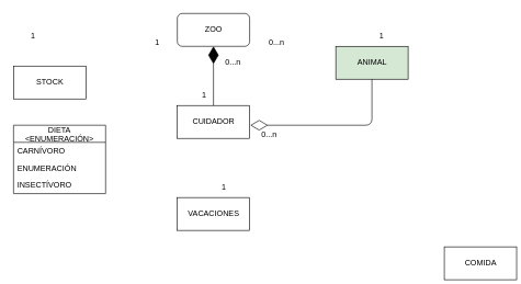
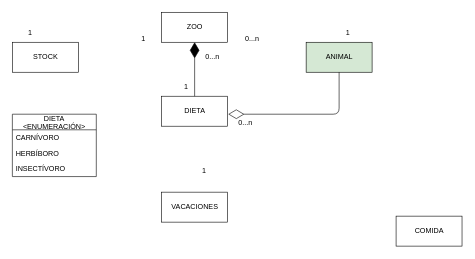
  <mxCell id="0" />
  <mxCell id="1" parent="0" />
- <mxCell id="2" value="ZOO" style="html=1;rounded=1;" vertex="1" parent="1"><mxGeometry x="269" y="20" width="110" height="50" as="geometry" /></mxCell>
- <mxCell id="3" value="CUIDADOR" style="html=1;" vertex="1" parent="1"><mxGeometry x="269" y="160" width="110" height="50" as="geometry" /></mxCell>
+ <mxCell id="2" value="ZOO" style="html=1;" vertex="1" parent="1"><mxGeometry x="269" y="20" width="110" height="50" as="geometry" /></mxCell>
+ <mxCell id="3" value="DIETA" style="html=1;" vertex="1" parent="1"><mxGeometry x="269" y="160" width="110" height="50" as="geometry" /></mxCell>
  <mxCell id="4" value="ANIMAL" style="html=1;fillColor=#d5e8d4;" vertex="1" parent="1"><mxGeometry x="510" y="70" width="110" height="50" as="geometry" /></mxCell>
- <mxCell id="5" value="COMIDA" style="html=1;" vertex="1" parent="1"><mxGeometry x="675" y="375" width="110" height="50" as="geometry" /></mxCell>
- <mxCell id="6" value="VACACIONES" style="html=1;" vertex="1" parent="1"><mxGeometry x="269" y="300" width="110" height="50" as="geometry" /></mxCell>
- <mxCell id="7" value="STOCK" style="html=1;" vertex="1" parent="1"><mxGeometry x="20" y="100" width="110" height="50" as="geometry" /></mxCell>
+ <mxCell id="5" value="COMIDA" style="html=1;" vertex="1" parent="1"><mxGeometry x="660" y="360" width="110" height="50" as="geometry" /></mxCell>
+ <mxCell id="6" value="VACACIONES" style="html=1;" vertex="1" parent="1"><mxGeometry x="269" y="320" width="110" height="50" as="geometry" /></mxCell>
+ <mxCell id="7" value="STOCK" style="html=1;" vertex="1" parent="1"><mxGeometry x="20" y="70" width="110" height="50" as="geometry" /></mxCell>
  <mxCell id="8" value="1" style="text;strokeColor=none;align=center;fillColor=none;html=1;verticalAlign=middle;whiteSpace=wrap;rounded=0;" vertex="1" parent="1"><mxGeometry x="209" y="50" width="60" height="30" as="geometry" /></mxCell>
  <mxCell id="9" value="1" style="text;strokeColor=none;align=center;fillColor=none;html=1;verticalAlign=middle;whiteSpace=wrap;rounded=0;" vertex="1" parent="1"><mxGeometry x="20" y="40" width="60" height="30" as="geometry" /></mxCell>
  <mxCell id="10" value="1" style="text;strokeColor=none;align=center;fillColor=none;html=1;verticalAlign=middle;whiteSpace=wrap;rounded=0;" vertex="1" parent="1"><mxGeometry x="550" y="40" width="60" height="30" as="geometry" /></mxCell>
  <mxCell id="11" value="0...n" style="text;strokeColor=none;align=center;fillColor=none;html=1;verticalAlign=middle;whiteSpace=wrap;rounded=0;" vertex="1" parent="1"><mxGeometry x="390" y="50" width="60" height="30" as="geometry" /></mxCell>
  <mxCell id="12" value="" style="endArrow=diamondThin;endFill=1;endSize=24;html=1;entryX=0.5;entryY=1;entryDx=0;entryDy=0;exitX=0.5;exitY=0;exitDx=0;exitDy=0;" edge="1" parent="1" source="3" target="2"><mxGeometry width="160" relative="1" as="geometry"><mxPoint x="260" y="210" as="sourcePoint" /><mxPoint x="420" y="210" as="targetPoint" /></mxGeometry></mxCell>
  <mxCell id="13" value="0...n" style="text;strokeColor=none;align=center;fillColor=none;html=1;verticalAlign=middle;whiteSpace=wrap;rounded=0;" vertex="1" parent="1"><mxGeometry x="324" y="80" width="60" height="30" as="geometry" /></mxCell>
  <mxCell id="14" value="1" style="text;strokeColor=none;align=center;fillColor=none;html=1;verticalAlign=middle;whiteSpace=wrap;rounded=0;" vertex="1" parent="1"><mxGeometry x="280" y="130" width="60" height="30" as="geometry" /></mxCell>
  <mxCell id="15" value="" style="endArrow=diamondThin;endFill=0;endSize=24;html=1;exitX=0.5;exitY=1;exitDx=0;exitDy=0;" edge="1" parent="1" source="4"><mxGeometry width="160" relative="1" as="geometry"><mxPoint x="260" y="210" as="sourcePoint" /><mxPoint x="380" y="190" as="targetPoint" /><Array as="points"><mxPoint x="565" y="190" /></Array></mxGeometry></mxCell>
  <mxCell id="16" value="0...n" style="text;strokeColor=none;align=center;fillColor=none;html=1;verticalAlign=middle;whiteSpace=wrap;rounded=0;" vertex="1" parent="1"><mxGeometry x="379" y="190" width="60" height="30" as="geometry" /></mxCell>
  <mxCell id="17" value="1" style="text;strokeColor=none;align=center;fillColor=none;html=1;verticalAlign=middle;whiteSpace=wrap;rounded=0;" vertex="1" parent="1"><mxGeometry x="310" y="270" width="60" height="30" as="geometry" /></mxCell>
  <mxCell id="18" value="DIETA&#10;&lt;ENUMERACIÓN&gt;" style="swimlane;fontStyle=0;childLayout=stackLayout;horizontal=1;startSize=26;fillColor=none;horizontalStack=0;resizeParent=1;resizeParentMax=0;resizeLast=0;collapsible=1;marginBottom=0;" vertex="1" parent="1"><mxGeometry x="20" y="190" width="140" height="104" as="geometry" /></mxCell>
  <mxCell id="19" value="CARNÍVORO" style="text;strokeColor=none;fillColor=none;align=left;verticalAlign=top;spacingLeft=4;spacingRight=4;overflow=hidden;rotatable=0;points=[[0,0.5],[1,0.5]];portConstraint=eastwest;" vertex="1" parent="18"><mxGeometry y="26" width="140" height="26" as="geometry" /></mxCell>
- <mxCell id="20" value="ENUMERACIÓN" style="text;strokeColor=none;fillColor=none;align=left;verticalAlign=top;spacingLeft=4;spacingRight=4;overflow=hidden;rotatable=0;points=[[0,0.5],[1,0.5]];portConstraint=eastwest;" vertex="1" parent="18"><mxGeometry y="52" width="140" height="26" as="geometry" /></mxCell>
+ <mxCell id="20" value="HERBÍBORO" style="text;strokeColor=none;fillColor=none;align=left;verticalAlign=top;spacingLeft=4;spacingRight=4;overflow=hidden;rotatable=0;points=[[0,0.5],[1,0.5]];portConstraint=eastwest;" vertex="1" parent="18"><mxGeometry y="52" width="140" height="26" as="geometry" /></mxCell>
  <mxCell id="21" value="INSECTÍVORO" style="text;strokeColor=none;fillColor=none;align=left;verticalAlign=top;spacingLeft=4;spacingRight=4;overflow=hidden;rotatable=0;points=[[0,0.5],[1,0.5]];portConstraint=eastwest;" vertex="1" parent="18"><mxGeometry y="78" width="140" height="26" as="geometry" /></mxCell>
